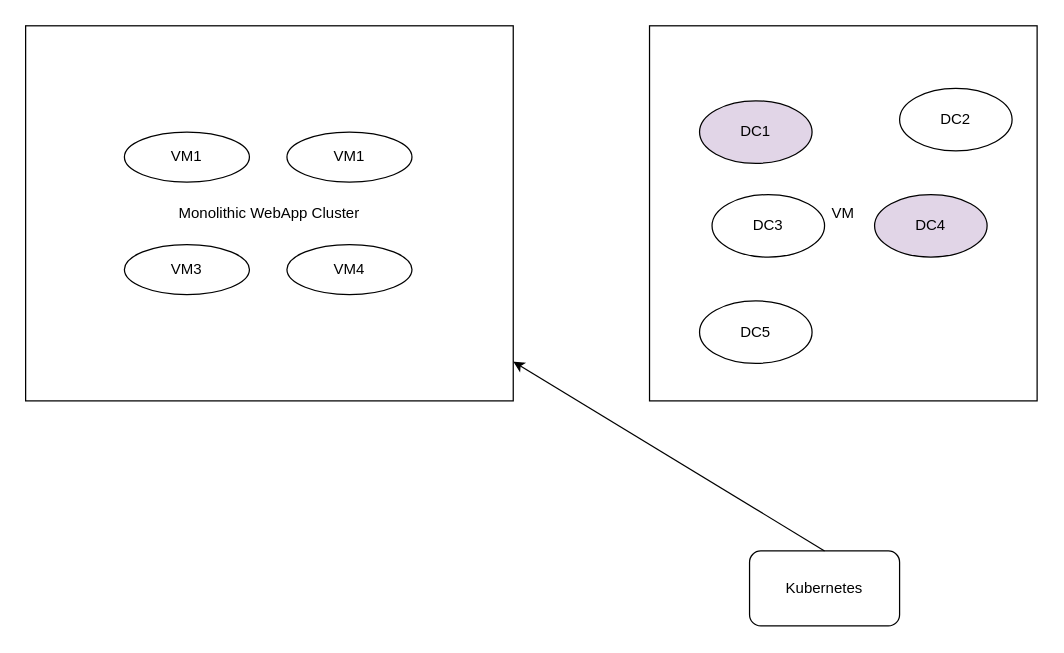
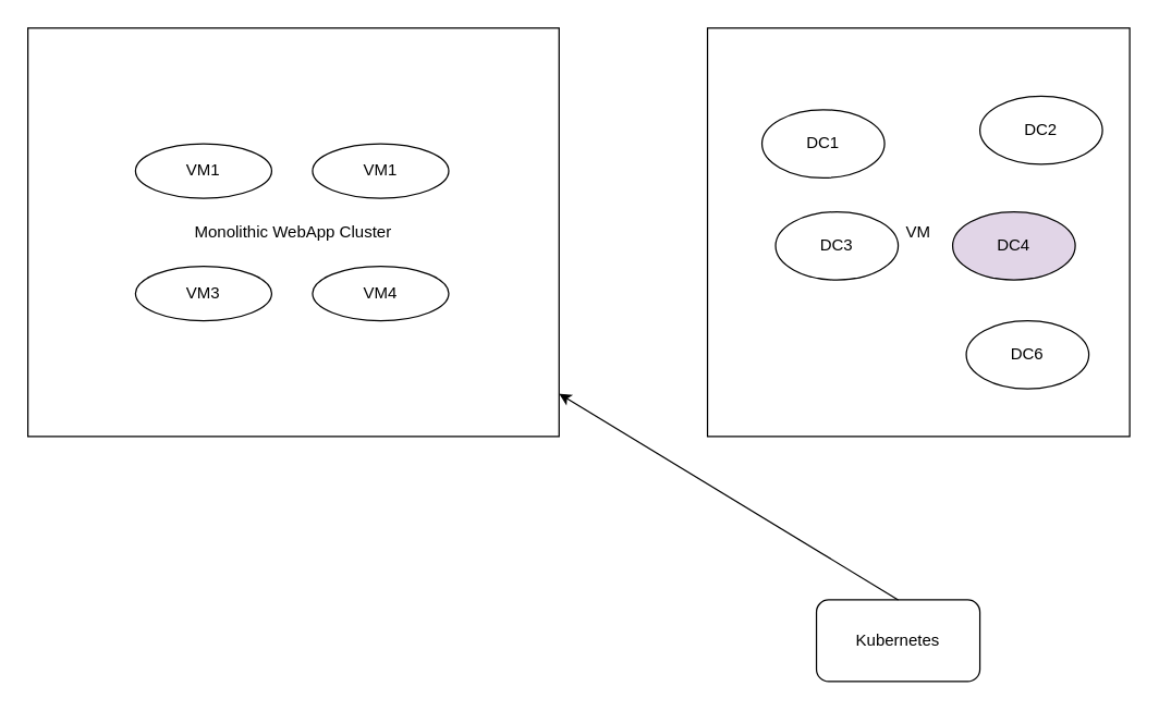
  <mxCell id="0" />
  <mxCell id="1" parent="0" />
  <mxCell id="2" value="Monolithic WebApp Cluster" style="rounded=0;whiteSpace=wrap;html=1;" vertex="1" parent="1"><mxGeometry x="20" y="20" width="390" height="300" as="geometry" /></mxCell>
  <mxCell id="3" value="VM1" style="ellipse;whiteSpace=wrap;html=1;" vertex="1" parent="1"><mxGeometry x="99" y="105" width="100" height="40" as="geometry" /></mxCell>
  <mxCell id="4" value="VM1" style="ellipse;whiteSpace=wrap;html=1;" vertex="1" parent="1"><mxGeometry x="229" y="105" width="100" height="40" as="geometry" /></mxCell>
  <mxCell id="5" value="VM3" style="ellipse;whiteSpace=wrap;html=1;" vertex="1" parent="1"><mxGeometry x="99" y="195" width="100" height="40" as="geometry" /></mxCell>
  <mxCell id="6" value="VM4" style="ellipse;whiteSpace=wrap;html=1;" vertex="1" parent="1"><mxGeometry x="229" y="195" width="100" height="40" as="geometry" /></mxCell>
  <mxCell id="7" value="VM" style="rounded=0;whiteSpace=wrap;html=1;" vertex="1" parent="1"><mxGeometry x="519" y="20" width="310" height="300" as="geometry" /></mxCell>
- <mxCell id="8" value="DC1" style="ellipse;whiteSpace=wrap;html=1;fillColor=#e1d5e7;" vertex="1" parent="1"><mxGeometry x="559" y="80" width="90" height="50" as="geometry" /></mxCell>
+ <mxCell id="8" value="DC1" style="ellipse;whiteSpace=wrap;html=1;" vertex="1" parent="1"><mxGeometry x="559" y="80" width="90" height="50" as="geometry" /></mxCell>
  <mxCell id="9" value="DC2" style="ellipse;whiteSpace=wrap;html=1;" vertex="1" parent="1"><mxGeometry x="719" y="70" width="90" height="50" as="geometry" /></mxCell>
  <mxCell id="10" value="DC3" style="ellipse;whiteSpace=wrap;html=1;" vertex="1" parent="1"><mxGeometry x="569" y="155" width="90" height="50" as="geometry" /></mxCell>
  <mxCell id="11" value="Kubernetes" style="rounded=1;whiteSpace=wrap;html=1;" vertex="1" parent="1"><mxGeometry x="599" y="440" width="120" height="60" as="geometry" /></mxCell>
  <mxCell id="12" value="" style="endArrow=classic;html=1;exitX=0.5;exitY=0;exitDx=0;exitDy=0;" edge="1" parent="1" source="11" target="2"><mxGeometry width="50" height="50" relative="1" as="geometry"><mxPoint x="409" y="320" as="sourcePoint" /><mxPoint x="459" y="270" as="targetPoint" /></mxGeometry></mxCell>
- <mxCell id="13" value="DC5" style="ellipse;whiteSpace=wrap;html=1;" vertex="1" parent="1"><mxGeometry x="559" y="240" width="90" height="50" as="geometry" /></mxCell>
  <mxCell id="14" value="DC4" style="ellipse;whiteSpace=wrap;html=1;fillColor=#e1d5e7;" vertex="1" parent="1"><mxGeometry x="699" y="155" width="90" height="50" as="geometry" /></mxCell>
+ <mxCell id="15" value="DC6" style="ellipse;whiteSpace=wrap;html=1;" vertex="1" parent="1"><mxGeometry x="709" y="235" width="90" height="50" as="geometry" /></mxCell>
